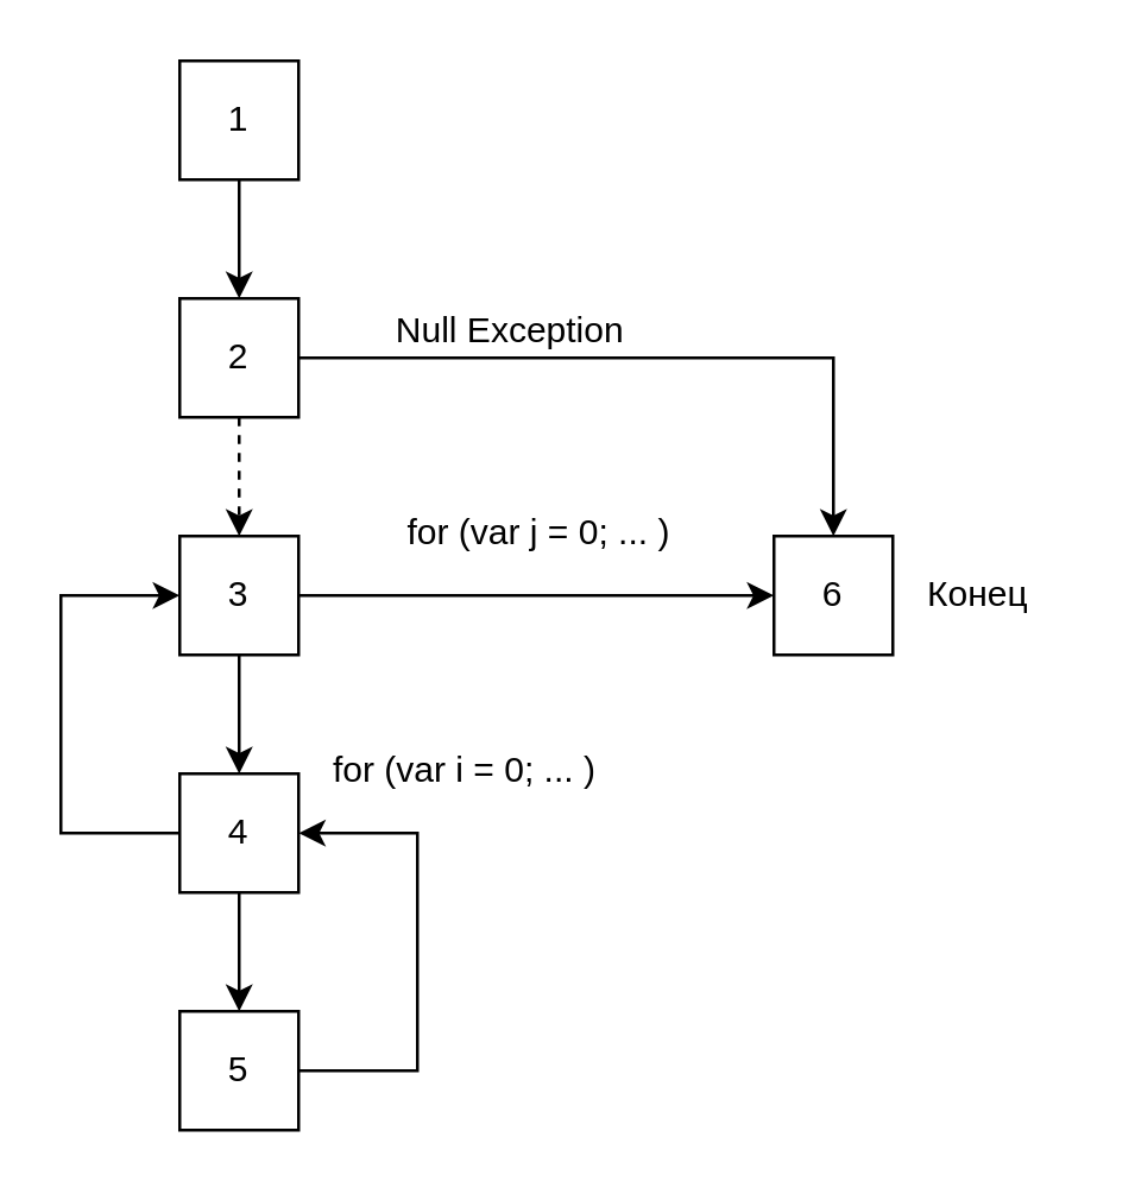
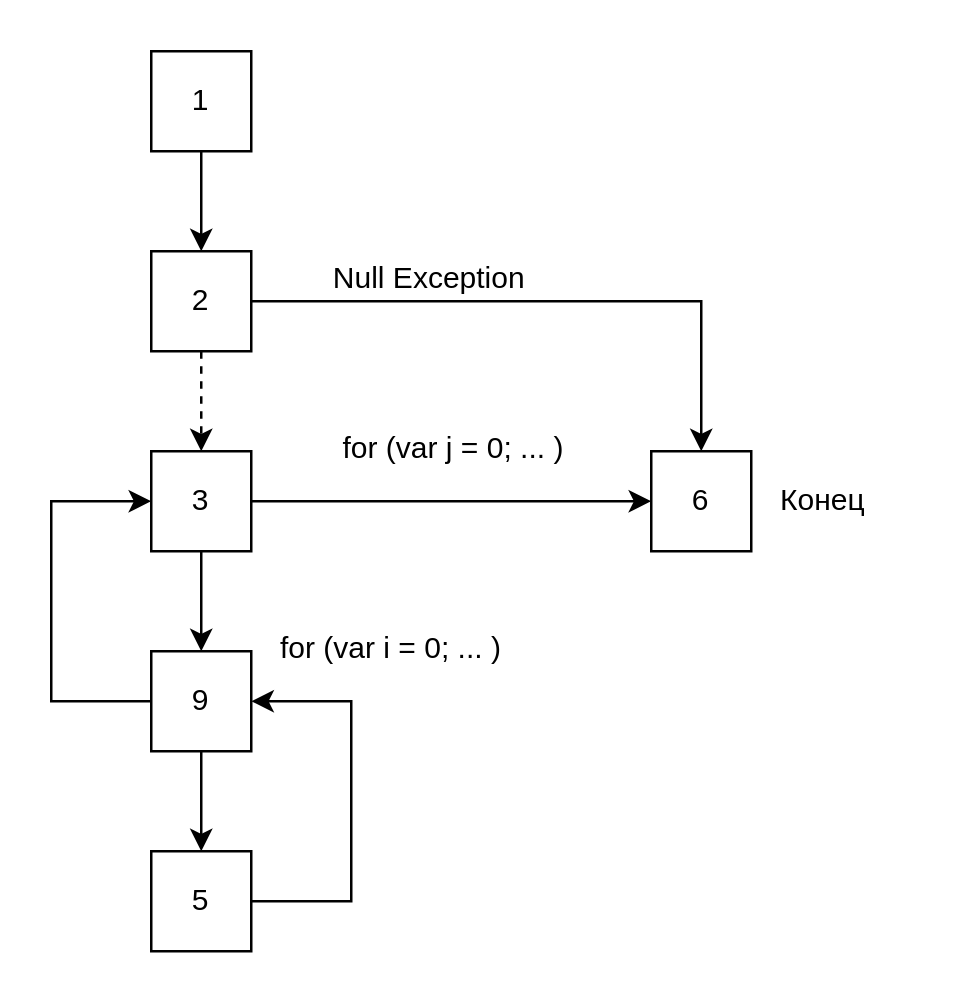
  <mxCell id="0" />
  <mxCell id="1" parent="0" />
  <mxCell id="2" style="edgeStyle=orthogonalEdgeStyle;rounded=0;orthogonalLoop=1;jettySize=auto;html=1;exitX=0.5;exitY=1;exitDx=0;exitDy=0;entryX=0.5;entryY=0;entryDx=0;entryDy=0;" parent="1" source="3" target="7" edge="1"><mxGeometry relative="1" as="geometry" /></mxCell>
  <mxCell id="3" value="1" style="rounded=0;whiteSpace=wrap;html=1;" parent="1" vertex="1"><mxGeometry x="60" y="20" width="40" height="40" as="geometry" /></mxCell>
  <mxCell id="4" style="edgeStyle=orthogonalEdgeStyle;rounded=0;orthogonalLoop=1;jettySize=auto;html=1;exitX=1;exitY=0.5;exitDx=0;exitDy=0;entryX=0.5;entryY=0;entryDx=0;entryDy=0;" parent="1" source="7" target="11" edge="1"><mxGeometry relative="1" as="geometry" /></mxCell>
  <mxCell id="5" value="Null Exception" style="text;html=1;resizable=0;points=[];align=center;verticalAlign=middle;labelBackgroundColor=#ffffff;" parent="4" vertex="1" connectable="0"><mxGeometry x="-0.491" y="2" relative="1" as="geometry"><mxPoint x="9.5" y="-8" as="offset" /></mxGeometry></mxCell>
  <mxCell id="6" style="edgeStyle=orthogonalEdgeStyle;rounded=0;orthogonalLoop=1;jettySize=auto;html=1;exitX=0.5;exitY=1;exitDx=0;exitDy=0;entryX=0.5;entryY=0;entryDx=0;entryDy=0;dashed=1;" parent="1" source="7" target="10" edge="1"><mxGeometry relative="1" as="geometry" /></mxCell>
  <mxCell id="7" value="2" style="rounded=0;whiteSpace=wrap;html=1;" parent="1" vertex="1"><mxGeometry x="60" y="100" width="40" height="40" as="geometry" /></mxCell>
  <mxCell id="8" style="edgeStyle=orthogonalEdgeStyle;rounded=0;orthogonalLoop=1;jettySize=auto;html=1;exitX=0.5;exitY=1;exitDx=0;exitDy=0;entryX=0.5;entryY=0;entryDx=0;entryDy=0;" parent="1" source="10" target="14" edge="1"><mxGeometry relative="1" as="geometry" /></mxCell>
  <mxCell id="9" style="edgeStyle=orthogonalEdgeStyle;rounded=0;orthogonalLoop=1;jettySize=auto;html=1;exitX=1;exitY=0.5;exitDx=0;exitDy=0;entryX=0;entryY=0.5;entryDx=0;entryDy=0;" edge="1" parent="1" source="10" target="11"><mxGeometry relative="1" as="geometry" /></mxCell>
  <mxCell id="10" value="3" style="rounded=0;whiteSpace=wrap;html=1;" parent="1" vertex="1"><mxGeometry x="60" y="180" width="40" height="40" as="geometry" /></mxCell>
  <mxCell id="11" value="6" style="rounded=0;whiteSpace=wrap;html=1;" parent="1" vertex="1"><mxGeometry x="260" y="180" width="40" height="40" as="geometry" /></mxCell>
  <mxCell id="12" style="edgeStyle=orthogonalEdgeStyle;rounded=0;orthogonalLoop=1;jettySize=auto;html=1;exitX=0;exitY=0.5;exitDx=0;exitDy=0;entryX=0;entryY=0.5;entryDx=0;entryDy=0;" edge="1" parent="1" source="14" target="10"><mxGeometry relative="1" as="geometry"><Array as="points"><mxPoint x="20" y="280" /><mxPoint x="20" y="200" /></Array></mxGeometry></mxCell>
  <mxCell id="13" style="edgeStyle=orthogonalEdgeStyle;rounded=0;orthogonalLoop=1;jettySize=auto;html=1;exitX=0.5;exitY=1;exitDx=0;exitDy=0;entryX=0.5;entryY=0;entryDx=0;entryDy=0;" edge="1" parent="1" source="14" target="18"><mxGeometry relative="1" as="geometry" /></mxCell>
- <mxCell id="14" value="4" style="rounded=0;whiteSpace=wrap;html=1;" parent="1" vertex="1"><mxGeometry x="60" y="260" width="40" height="40" as="geometry" /></mxCell>
+ <mxCell id="14" value="9" style="rounded=0;whiteSpace=wrap;html=1;" parent="1" vertex="1"><mxGeometry x="60" y="260" width="40" height="40" as="geometry" /></mxCell>
  <mxCell id="15" value="Конец" style="text;html=1;resizable=0;points=[];autosize=1;align=left;verticalAlign=top;spacingTop=-4;" vertex="1" parent="1"><mxGeometry x="310" y="190" width="50" height="20" as="geometry" /></mxCell>
  <mxCell id="16" value="for&amp;nbsp;(var&amp;nbsp;j&amp;nbsp;=&amp;nbsp;0; ... )" style="text;html=1;" vertex="1" parent="1"><mxGeometry x="135" y="165" width="100" height="30" as="geometry" /></mxCell>
  <mxCell id="17" style="edgeStyle=orthogonalEdgeStyle;rounded=0;orthogonalLoop=1;jettySize=auto;html=1;exitX=1;exitY=0.5;exitDx=0;exitDy=0;entryX=1;entryY=0.5;entryDx=0;entryDy=0;" edge="1" parent="1" source="18" target="14"><mxGeometry relative="1" as="geometry"><Array as="points"><mxPoint x="140" y="360" /><mxPoint x="140" y="280" /></Array></mxGeometry></mxCell>
  <mxCell id="18" value="5" style="rounded=0;whiteSpace=wrap;html=1;" vertex="1" parent="1"><mxGeometry x="60" y="340" width="40" height="40" as="geometry" /></mxCell>
  <mxCell id="19" value="for&amp;nbsp;(var&amp;nbsp;i&amp;nbsp;=&amp;nbsp;0; ... )" style="text;html=1;" vertex="1" parent="1"><mxGeometry x="110" y="245" width="100" height="30" as="geometry" /></mxCell>
